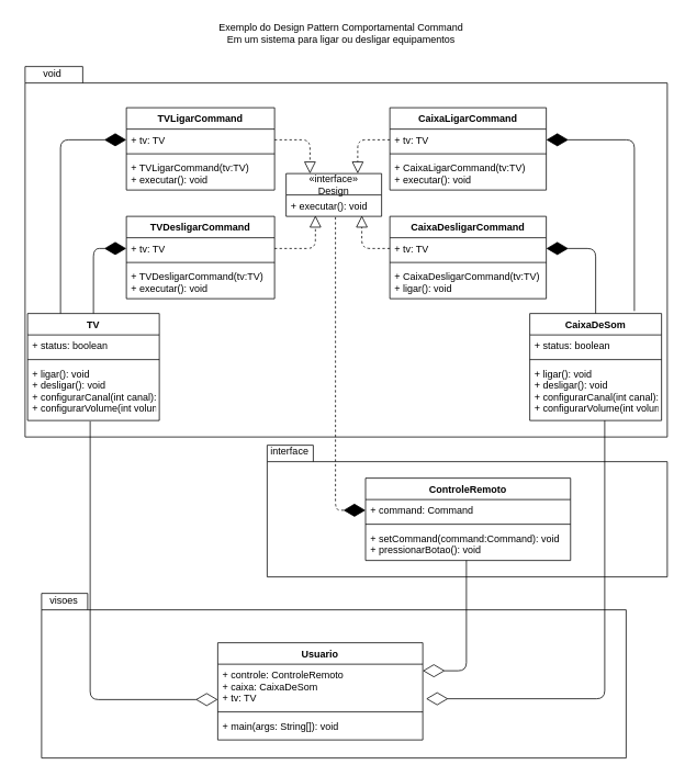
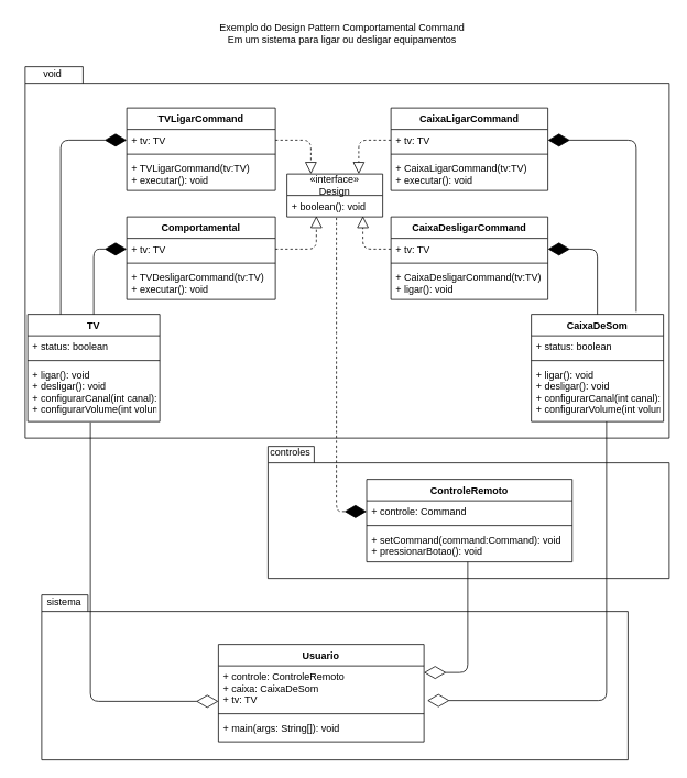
  <mxCell id="0" />
  <mxCell id="1" parent="0" />
  <mxCell id="2" value="" style="shape=folder;fontStyle=1;spacingTop=10;tabWidth=56;tabHeight=20;tabPosition=left;html=1;" vertex="1" parent="1"><mxGeometry x="50" y="720" width="710" height="200" as="geometry" /></mxCell>
  <mxCell id="3" value="" style="shape=folder;fontStyle=1;spacingTop=10;tabWidth=56;tabHeight=20;tabPosition=left;html=1;" vertex="1" parent="1"><mxGeometry x="324" y="540" width="486" height="160" as="geometry" /></mxCell>
  <mxCell id="4" value="" style="shape=folder;fontStyle=1;spacingTop=10;tabWidth=70;tabHeight=20;tabPosition=left;html=1;" vertex="1" parent="1"><mxGeometry x="30" y="80" width="780" height="450" as="geometry" /></mxCell>
  <mxCell id="5" value="Exemplo do Design Pattern Comportamental Command&lt;br&gt;Em um sistema para ligar ou desligar equipamentos" style="text;html=1;strokeColor=none;fillColor=none;align=center;verticalAlign=middle;whiteSpace=wrap;rounded=0;" vertex="1" parent="1"><mxGeometry x="234" y="20" width="360" height="40" as="geometry" /></mxCell>
  <mxCell id="6" value="«interface»&#10;Design" style="swimlane;fontStyle=0;childLayout=stackLayout;horizontal=1;startSize=26;fillColor=none;horizontalStack=0;resizeParent=1;resizeParentMax=0;resizeLast=0;collapsible=1;marginBottom=0;" vertex="1" parent="1"><mxGeometry x="347" y="210" width="116" height="52" as="geometry" /></mxCell>
- <mxCell id="7" value="+ executar(): void" style="text;strokeColor=none;fillColor=none;align=left;verticalAlign=top;spacingLeft=4;spacingRight=4;overflow=hidden;rotatable=0;points=[[0,0.5],[1,0.5]];portConstraint=eastwest;" vertex="1" parent="6"><mxGeometry y="26" width="116" height="26" as="geometry" /></mxCell>
+ <mxCell id="7" value="+ boolean(): void" style="text;strokeColor=none;fillColor=none;align=left;verticalAlign=top;spacingLeft=4;spacingRight=4;overflow=hidden;rotatable=0;points=[[0,0.5],[1,0.5]];portConstraint=eastwest;" vertex="1" parent="6"><mxGeometry y="26" width="116" height="26" as="geometry" /></mxCell>
  <mxCell id="8" value="TV" style="swimlane;fontStyle=1;align=center;verticalAlign=top;childLayout=stackLayout;horizontal=1;startSize=26;horizontalStack=0;resizeParent=1;resizeParentMax=0;resizeLast=0;collapsible=1;marginBottom=0;" vertex="1" parent="1"><mxGeometry x="33" y="380" width="160" height="130" as="geometry" /></mxCell>
  <mxCell id="9" value="+ status: boolean" style="text;strokeColor=none;fillColor=none;align=left;verticalAlign=top;spacingLeft=4;spacingRight=4;overflow=hidden;rotatable=0;points=[[0,0.5],[1,0.5]];portConstraint=eastwest;" vertex="1" parent="8"><mxGeometry y="26" width="160" height="26" as="geometry" /></mxCell>
  <mxCell id="10" value="" style="line;strokeWidth=1;fillColor=none;align=left;verticalAlign=middle;spacingTop=-1;spacingLeft=3;spacingRight=3;rotatable=0;labelPosition=right;points=[];portConstraint=eastwest;" vertex="1" parent="8"><mxGeometry y="52" width="160" height="8" as="geometry" /></mxCell>
  <mxCell id="11" value="+ ligar(): void&#10;+ desligar(): void&#10;+ configurarCanal(int canal): void&#10;+ configurarVolume(int volume): void&#10;" style="text;strokeColor=none;fillColor=none;align=left;verticalAlign=top;spacingLeft=4;spacingRight=4;overflow=hidden;rotatable=0;points=[[0,0.5],[1,0.5]];portConstraint=eastwest;" vertex="1" parent="8"><mxGeometry y="60" width="160" height="70" as="geometry" /></mxCell>
  <mxCell id="12" value="CaixaDeSom" style="swimlane;fontStyle=1;align=center;verticalAlign=top;childLayout=stackLayout;horizontal=1;startSize=26;horizontalStack=0;resizeParent=1;resizeParentMax=0;resizeLast=0;collapsible=1;marginBottom=0;" vertex="1" parent="1"><mxGeometry x="643" y="380" width="160" height="130" as="geometry" /></mxCell>
  <mxCell id="13" value="+ status: boolean" style="text;strokeColor=none;fillColor=none;align=left;verticalAlign=top;spacingLeft=4;spacingRight=4;overflow=hidden;rotatable=0;points=[[0,0.5],[1,0.5]];portConstraint=eastwest;" vertex="1" parent="12"><mxGeometry y="26" width="160" height="26" as="geometry" /></mxCell>
  <mxCell id="14" value="" style="line;strokeWidth=1;fillColor=none;align=left;verticalAlign=middle;spacingTop=-1;spacingLeft=3;spacingRight=3;rotatable=0;labelPosition=right;points=[];portConstraint=eastwest;" vertex="1" parent="12"><mxGeometry y="52" width="160" height="8" as="geometry" /></mxCell>
  <mxCell id="15" value="+ ligar(): void&#10;+ desligar(): void&#10;+ configurarCanal(int canal): void&#10;+ configurarVolume(int volume): void&#10;" style="text;strokeColor=none;fillColor=none;align=left;verticalAlign=top;spacingLeft=4;spacingRight=4;overflow=hidden;rotatable=0;points=[[0,0.5],[1,0.5]];portConstraint=eastwest;" vertex="1" parent="12"><mxGeometry y="60" width="160" height="70" as="geometry" /></mxCell>
  <mxCell id="16" value="TVLigarCommand" style="swimlane;fontStyle=1;align=center;verticalAlign=top;childLayout=stackLayout;horizontal=1;startSize=26;horizontalStack=0;resizeParent=1;resizeParentMax=0;resizeLast=0;collapsible=1;marginBottom=0;" vertex="1" parent="1"><mxGeometry x="153" y="130" width="180" height="100" as="geometry" /></mxCell>
  <mxCell id="17" value="+ tv: TV" style="text;strokeColor=none;fillColor=none;align=left;verticalAlign=top;spacingLeft=4;spacingRight=4;overflow=hidden;rotatable=0;points=[[0,0.5],[1,0.5]];portConstraint=eastwest;" vertex="1" parent="16"><mxGeometry y="26" width="180" height="26" as="geometry" /></mxCell>
  <mxCell id="18" value="" style="line;strokeWidth=1;fillColor=none;align=left;verticalAlign=middle;spacingTop=-1;spacingLeft=3;spacingRight=3;rotatable=0;labelPosition=right;points=[];portConstraint=eastwest;" vertex="1" parent="16"><mxGeometry y="52" width="180" height="8" as="geometry" /></mxCell>
  <mxCell id="19" value="+ TVLigarCommand(tv:TV)&#10;+ executar(): void" style="text;strokeColor=none;fillColor=none;align=left;verticalAlign=top;spacingLeft=4;spacingRight=4;overflow=hidden;rotatable=0;points=[[0,0.5],[1,0.5]];portConstraint=eastwest;" vertex="1" parent="16"><mxGeometry y="60" width="180" height="40" as="geometry" /></mxCell>
  <mxCell id="20" value="CaixaLigarCommand" style="swimlane;fontStyle=1;align=center;verticalAlign=top;childLayout=stackLayout;horizontal=1;startSize=26;horizontalStack=0;resizeParent=1;resizeParentMax=0;resizeLast=0;collapsible=1;marginBottom=0;" vertex="1" parent="1"><mxGeometry x="473" y="130" width="190" height="100" as="geometry" /></mxCell>
  <mxCell id="21" value="+ tv: TV" style="text;strokeColor=none;fillColor=none;align=left;verticalAlign=top;spacingLeft=4;spacingRight=4;overflow=hidden;rotatable=0;points=[[0,0.5],[1,0.5]];portConstraint=eastwest;" vertex="1" parent="20"><mxGeometry y="26" width="190" height="26" as="geometry" /></mxCell>
  <mxCell id="22" value="" style="line;strokeWidth=1;fillColor=none;align=left;verticalAlign=middle;spacingTop=-1;spacingLeft=3;spacingRight=3;rotatable=0;labelPosition=right;points=[];portConstraint=eastwest;" vertex="1" parent="20"><mxGeometry y="52" width="190" height="8" as="geometry" /></mxCell>
  <mxCell id="23" value="+ CaixaLigarCommand(tv:TV)&#10;+ executar(): void" style="text;strokeColor=none;fillColor=none;align=left;verticalAlign=top;spacingLeft=4;spacingRight=4;overflow=hidden;rotatable=0;points=[[0,0.5],[1,0.5]];portConstraint=eastwest;" vertex="1" parent="20"><mxGeometry y="60" width="190" height="40" as="geometry" /></mxCell>
  <mxCell id="24" value="CaixaDesligarCommand" style="swimlane;fontStyle=1;align=center;verticalAlign=top;childLayout=stackLayout;horizontal=1;startSize=26;horizontalStack=0;resizeParent=1;resizeParentMax=0;resizeLast=0;collapsible=1;marginBottom=0;" vertex="1" parent="1"><mxGeometry x="473" y="262" width="190" height="100" as="geometry" /></mxCell>
  <mxCell id="25" value="+ tv: TV" style="text;strokeColor=none;fillColor=none;align=left;verticalAlign=top;spacingLeft=4;spacingRight=4;overflow=hidden;rotatable=0;points=[[0,0.5],[1,0.5]];portConstraint=eastwest;" vertex="1" parent="24"><mxGeometry y="26" width="190" height="26" as="geometry" /></mxCell>
  <mxCell id="26" value="" style="line;strokeWidth=1;fillColor=none;align=left;verticalAlign=middle;spacingTop=-1;spacingLeft=3;spacingRight=3;rotatable=0;labelPosition=right;points=[];portConstraint=eastwest;" vertex="1" parent="24"><mxGeometry y="52" width="190" height="8" as="geometry" /></mxCell>
  <mxCell id="27" value="+ CaixaDesligarCommand(tv:TV)&#10;+ ligar(): void" style="text;strokeColor=none;fillColor=none;align=left;verticalAlign=top;spacingLeft=4;spacingRight=4;overflow=hidden;rotatable=0;points=[[0,0.5],[1,0.5]];portConstraint=eastwest;" vertex="1" parent="24"><mxGeometry y="60" width="190" height="40" as="geometry" /></mxCell>
- <mxCell id="28" value="TVDesligarCommand" style="swimlane;fontStyle=1;align=center;verticalAlign=top;childLayout=stackLayout;horizontal=1;startSize=26;horizontalStack=0;resizeParent=1;resizeParentMax=0;resizeLast=0;collapsible=1;marginBottom=0;" vertex="1" parent="1"><mxGeometry x="153" y="262" width="180" height="100" as="geometry" /></mxCell>
+ <mxCell id="28" value="Comportamental" style="swimlane;fontStyle=1;align=center;verticalAlign=top;childLayout=stackLayout;horizontal=1;startSize=26;horizontalStack=0;resizeParent=1;resizeParentMax=0;resizeLast=0;collapsible=1;marginBottom=0;" vertex="1" parent="1"><mxGeometry x="153" y="262" width="180" height="100" as="geometry" /></mxCell>
  <mxCell id="29" value="+ tv: TV" style="text;strokeColor=none;fillColor=none;align=left;verticalAlign=top;spacingLeft=4;spacingRight=4;overflow=hidden;rotatable=0;points=[[0,0.5],[1,0.5]];portConstraint=eastwest;" vertex="1" parent="28"><mxGeometry y="26" width="180" height="26" as="geometry" /></mxCell>
  <mxCell id="30" value="" style="line;strokeWidth=1;fillColor=none;align=left;verticalAlign=middle;spacingTop=-1;spacingLeft=3;spacingRight=3;rotatable=0;labelPosition=right;points=[];portConstraint=eastwest;" vertex="1" parent="28"><mxGeometry y="52" width="180" height="8" as="geometry" /></mxCell>
  <mxCell id="31" value="+ TVDesligarCommand(tv:TV)&#10;+ executar(): void" style="text;strokeColor=none;fillColor=none;align=left;verticalAlign=top;spacingLeft=4;spacingRight=4;overflow=hidden;rotatable=0;points=[[0,0.5],[1,0.5]];portConstraint=eastwest;" vertex="1" parent="28"><mxGeometry y="60" width="180" height="40" as="geometry" /></mxCell>
  <mxCell id="32" value="" style="endArrow=block;dashed=1;endFill=0;endSize=12;html=1;exitX=1;exitY=0.5;exitDx=0;exitDy=0;entryX=0.25;entryY=0;entryDx=0;entryDy=0;edgeStyle=orthogonalEdgeStyle;" edge="1" parent="1" source="17" target="6"><mxGeometry width="160" relative="1" as="geometry"><mxPoint x="343" y="220" as="sourcePoint" /><mxPoint x="413" y="150" as="targetPoint" /></mxGeometry></mxCell>
  <mxCell id="33" value="" style="endArrow=block;dashed=1;endFill=0;endSize=12;html=1;exitX=0;exitY=0.5;exitDx=0;exitDy=0;entryX=0.75;entryY=0;entryDx=0;entryDy=0;edgeStyle=orthogonalEdgeStyle;" edge="1" parent="1" source="21" target="6"><mxGeometry width="160" relative="1" as="geometry"><mxPoint x="313" y="179" as="sourcePoint" /><mxPoint x="392" y="220" as="targetPoint" /></mxGeometry></mxCell>
  <mxCell id="34" value="" style="endArrow=block;dashed=1;endFill=0;endSize=12;html=1;exitX=0;exitY=0.5;exitDx=0;exitDy=0;entryX=0.793;entryY=0.962;entryDx=0;entryDy=0;entryPerimeter=0;edgeStyle=orthogonalEdgeStyle;" edge="1" parent="1" source="25" target="7"><mxGeometry width="160" relative="1" as="geometry"><mxPoint x="533" y="179" as="sourcePoint" /><mxPoint x="462" y="220" as="targetPoint" /></mxGeometry></mxCell>
  <mxCell id="35" value="" style="endArrow=block;dashed=1;endFill=0;endSize=12;html=1;entryX=0.307;entryY=0.962;entryDx=0;entryDy=0;entryPerimeter=0;edgeStyle=orthogonalEdgeStyle;" edge="1" parent="1" source="29" target="7"><mxGeometry width="160" relative="1" as="geometry"><mxPoint x="533" y="289" as="sourcePoint" /><mxPoint x="468.02" y="271.012" as="targetPoint" /></mxGeometry></mxCell>
  <mxCell id="36" value="" style="endArrow=diamondThin;endFill=1;endSize=24;html=1;edgeStyle=orthogonalEdgeStyle;exitX=0.25;exitY=0;exitDx=0;exitDy=0;entryX=0;entryY=0.5;entryDx=0;entryDy=0;" edge="1" parent="1" source="8" target="17"><mxGeometry width="160" relative="1" as="geometry"><mxPoint x="323" y="500" as="sourcePoint" /><mxPoint x="503" y="420" as="targetPoint" /></mxGeometry></mxCell>
  <mxCell id="37" value="" style="endArrow=diamondThin;endFill=1;endSize=24;html=1;edgeStyle=orthogonalEdgeStyle;exitX=0.5;exitY=0;exitDx=0;exitDy=0;entryX=0;entryY=0.5;entryDx=0;entryDy=0;" edge="1" parent="1" source="8" target="29"><mxGeometry width="160" relative="1" as="geometry"><mxPoint x="103" y="390" as="sourcePoint" /><mxPoint x="163" y="179" as="targetPoint" /></mxGeometry></mxCell>
  <mxCell id="38" value="" style="endArrow=diamondThin;endFill=1;endSize=24;html=1;edgeStyle=orthogonalEdgeStyle;exitX=0.5;exitY=0;exitDx=0;exitDy=0;entryX=1;entryY=0.5;entryDx=0;entryDy=0;" edge="1" parent="1" source="12" target="25"><mxGeometry width="160" relative="1" as="geometry"><mxPoint x="123" y="390" as="sourcePoint" /><mxPoint x="163" y="311" as="targetPoint" /></mxGeometry></mxCell>
  <mxCell id="39" value="" style="endArrow=diamondThin;endFill=1;endSize=24;html=1;edgeStyle=orthogonalEdgeStyle;exitX=0.794;exitY=-0.023;exitDx=0;exitDy=0;entryX=1;entryY=0.5;entryDx=0;entryDy=0;exitPerimeter=0;" edge="1" parent="1" source="12" target="21"><mxGeometry width="160" relative="1" as="geometry"><mxPoint x="733" y="390" as="sourcePoint" /><mxPoint x="673" y="311" as="targetPoint" /></mxGeometry></mxCell>
  <mxCell id="40" value="ControleRemoto" style="swimlane;fontStyle=1;align=center;verticalAlign=top;childLayout=stackLayout;horizontal=1;startSize=26;horizontalStack=0;resizeParent=1;resizeParentMax=0;resizeLast=0;collapsible=1;marginBottom=0;" vertex="1" parent="1"><mxGeometry x="443.5" y="580" width="249" height="100" as="geometry" /></mxCell>
- <mxCell id="41" value="+ command: Command" style="text;strokeColor=none;fillColor=none;align=left;verticalAlign=top;spacingLeft=4;spacingRight=4;overflow=hidden;rotatable=0;points=[[0,0.5],[1,0.5]];portConstraint=eastwest;" vertex="1" parent="40"><mxGeometry y="26" width="249" height="26" as="geometry" /></mxCell>
+ <mxCell id="41" value="+ controle: Command" style="text;strokeColor=none;fillColor=none;align=left;verticalAlign=top;spacingLeft=4;spacingRight=4;overflow=hidden;rotatable=0;points=[[0,0.5],[1,0.5]];portConstraint=eastwest;" vertex="1" parent="40"><mxGeometry y="26" width="249" height="26" as="geometry" /></mxCell>
  <mxCell id="42" value="" style="line;strokeWidth=1;fillColor=none;align=left;verticalAlign=middle;spacingTop=-1;spacingLeft=3;spacingRight=3;rotatable=0;labelPosition=right;points=[];portConstraint=eastwest;" vertex="1" parent="40"><mxGeometry y="52" width="249" height="8" as="geometry" /></mxCell>
  <mxCell id="43" value="+ setCommand(command:Command): void&#10;+ pressionarBotao(): void" style="text;strokeColor=none;fillColor=none;align=left;verticalAlign=top;spacingLeft=4;spacingRight=4;overflow=hidden;rotatable=0;points=[[0,0.5],[1,0.5]];portConstraint=eastwest;" vertex="1" parent="40"><mxGeometry y="60" width="249" height="40" as="geometry" /></mxCell>
  <mxCell id="44" value="" style="endArrow=diamondThin;endFill=1;endSize=24;html=1;edgeStyle=orthogonalEdgeStyle;exitX=0.517;exitY=1.038;exitDx=0;exitDy=0;entryX=0;entryY=0.5;entryDx=0;entryDy=0;exitPerimeter=0;dashed=1;" edge="1" parent="1" source="7" target="41"><mxGeometry width="160" relative="1" as="geometry"><mxPoint x="83" y="390" as="sourcePoint" /><mxPoint x="414" y="100" as="targetPoint" /></mxGeometry></mxCell>
  <mxCell id="45" value="Usuario" style="swimlane;fontStyle=1;align=center;verticalAlign=top;childLayout=stackLayout;horizontal=1;startSize=26;horizontalStack=0;resizeParent=1;resizeParentMax=0;resizeLast=0;collapsible=1;marginBottom=0;" vertex="1" parent="1"><mxGeometry x="264" y="780" width="249" height="118" as="geometry" /></mxCell>
  <mxCell id="46" value="+ controle: ControleRemoto&#10;+ caixa: CaixaDeSom&#10;+ tv: TV" style="text;strokeColor=none;fillColor=none;align=left;verticalAlign=top;spacingLeft=4;spacingRight=4;overflow=hidden;rotatable=0;points=[[0,0.5],[1,0.5]];portConstraint=eastwest;" vertex="1" parent="45"><mxGeometry y="26" width="249" height="54" as="geometry" /></mxCell>
  <mxCell id="47" value="" style="line;strokeWidth=1;fillColor=none;align=left;verticalAlign=middle;spacingTop=-1;spacingLeft=3;spacingRight=3;rotatable=0;labelPosition=right;points=[];portConstraint=eastwest;" vertex="1" parent="45"><mxGeometry y="80" width="249" height="8" as="geometry" /></mxCell>
  <mxCell id="48" value="+ main(args: String[]): void" style="text;strokeColor=none;fillColor=none;align=left;verticalAlign=top;spacingLeft=4;spacingRight=4;overflow=hidden;rotatable=0;points=[[0,0.5],[1,0.5]];portConstraint=eastwest;" vertex="1" parent="45"><mxGeometry y="88" width="249" height="30" as="geometry" /></mxCell>
  <mxCell id="49" value="" style="endArrow=diamondThin;endFill=0;endSize=24;html=1;edgeStyle=orthogonalEdgeStyle;exitX=0.492;exitY=1;exitDx=0;exitDy=0;exitPerimeter=0;entryX=1;entryY=0.148;entryDx=0;entryDy=0;entryPerimeter=0;" edge="1" parent="1" source="43" target="46"><mxGeometry width="160" relative="1" as="geometry"><mxPoint x="334" y="570" as="sourcePoint" /><mxPoint x="624" y="840" as="targetPoint" /></mxGeometry></mxCell>
  <mxCell id="50" value="" style="endArrow=diamondThin;endFill=0;endSize=24;html=1;edgeStyle=orthogonalEdgeStyle;entryX=1.016;entryY=0.778;entryDx=0;entryDy=0;entryPerimeter=0;" edge="1" parent="1" source="15" target="46"><mxGeometry width="160" relative="1" as="geometry"><mxPoint x="576.008" y="640" as="sourcePoint" /><mxPoint x="584" y="750" as="targetPoint" /><Array as="points"><mxPoint x="734" y="848" /></Array></mxGeometry></mxCell>
  <mxCell id="51" value="" style="endArrow=diamondThin;endFill=0;endSize=24;html=1;edgeStyle=orthogonalEdgeStyle;exitX=0.475;exitY=1.014;exitDx=0;exitDy=0;exitPerimeter=0;entryX=0;entryY=0.796;entryDx=0;entryDy=0;entryPerimeter=0;" edge="1" parent="1" source="11" target="46"><mxGeometry width="160" relative="1" as="geometry"><mxPoint x="744.04" y="523.01" as="sourcePoint" /><mxPoint x="523" y="783" as="targetPoint" /><Array as="points"><mxPoint x="109" y="849" /></Array></mxGeometry></mxCell>
  <mxCell id="52" value="void" style="text;html=1;strokeColor=none;fillColor=none;align=center;verticalAlign=middle;whiteSpace=wrap;rounded=0;" vertex="1" parent="1"><mxGeometry x="20" y="74" width="86.5" height="30" as="geometry" /></mxCell>
- <mxCell id="53" value="visoes" style="text;html=1;strokeColor=none;fillColor=none;align=center;verticalAlign=middle;whiteSpace=wrap;rounded=0;" vertex="1" parent="1"><mxGeometry x="34" y="714" width="86.5" height="30" as="geometry" /></mxCell>
- <mxCell id="54" value="interface" style="text;html=1;strokeColor=none;fillColor=none;align=center;verticalAlign=middle;whiteSpace=wrap;rounded=0;" vertex="1" parent="1"><mxGeometry x="308" y="532" width="86.5" height="30" as="geometry" /></mxCell>
+ <mxCell id="53" value="sistema" style="text;html=1;strokeColor=none;fillColor=none;align=center;verticalAlign=middle;whiteSpace=wrap;rounded=0;" vertex="1" parent="1"><mxGeometry x="34" y="714" width="86.5" height="30" as="geometry" /></mxCell>
+ <mxCell id="54" value="controles" style="text;html=1;strokeColor=none;fillColor=none;align=center;verticalAlign=middle;whiteSpace=wrap;rounded=0;" vertex="1" parent="1"><mxGeometry x="308" y="532" width="86.5" height="30" as="geometry" /></mxCell>
